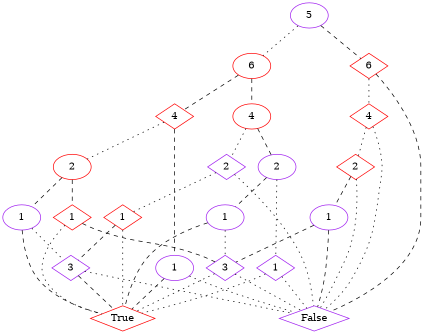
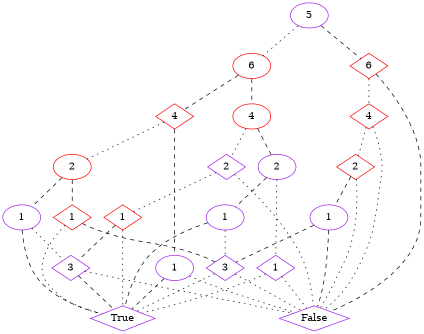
  graph {
    node [color=purple shape=diamond]
    edge [style=dotted]
    n1 [label=5 shape=ellipse]
    n2 [label=6 color=red shape=ellipse]
    n3 [label=6 color=red]
    n4 [label=4 color=red shape=ellipse]
    n5 [label=4 color=red]
    n6 [label=2 shape=ellipse]
    n7 [label=2]
    n8 [label=1 shape=ellipse]
    n9 [label=1]
    n10 [label=3]
-   n11 [label=True color=red]
+   n11 [label=True]
    n12 [label=False]
    n13 [label=1 color=red]
    n14 [label=3]
    n15 [label=1 shape=ellipse]
    n16 [label=2 color=red shape=ellipse]
    n17 [label=1 color=red]
    n18 [label=1 shape=ellipse]
    n19 [label=4 color=red]
    n20 [label=2 color=red]
    n21 [label=1 shape=ellipse]
    n1 -- n2
    n1 -- n3 [style=dashed]
    n2 -- n4 [style=dashed]
    n2 -- n5 [style=dashed]
    n3 -- n12 [style=dashed]
    n3 -- n19
    n4 -- n6 [style=dashed]
    n4 -- n7
    n5 -- n15 [style=dashed]
    n5 -- n16
    n6 -- n8 [style=dashed]
    n6 -- n9
    n7 -- n12
    n7 -- n13
    n8 -- n10
    n8 -- n11 [style=dashed]
    n9 -- n11
    n9 -- n12
    n10 -- n11
    n10 -- n12
    n13 -- n11
    n13 -- n14 [style=dashed]
    n14 -- n11 [style=dashed]
    n14 -- n12
    n15 -- n11 [style=dashed]
    n15 -- n12
    n16 -- n17 [style=dashed]
    n16 -- n18 [style=dashed]
    n17 -- n10 [style=dashed]
    n17 -- n11
    n18 -- n11 [style=dashed]
    n18 -- n14
    n19 -- n12
    n19 -- n20
    n20 -- n12
    n20 -- n21 [style=dashed]
    n21 -- n10 [style=dashed]
    n21 -- n12 [style=dashed]
  }
